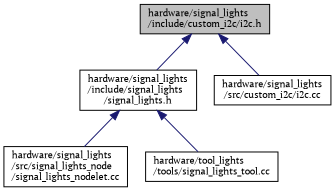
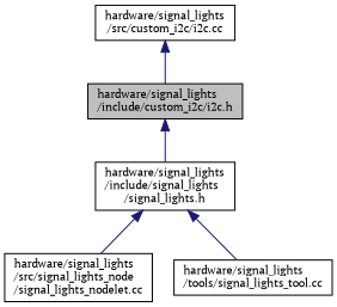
  digraph {
    fontname="PT Serif"
    node [color=black fillcolor=white fontname="PT Serif" fontsize=10 shape=record style=filled]
    edge [color=midnightblue dir=back fontname="PT Serif" fontsize=10 labelfontname=Helvetica labelfontsize=10 style=solid]
    n1 [fillcolor=grey75 fontcolor=black height=0.2 label="hardware/signal_lights\l/include/custom_i2c/i2c.h" width=0.4]
    n2 [height=0.2 label="hardware/signal_lights\l/include/signal_lights\l/signal_lights.h" width=0.4]
    n3 [height=0.2 label="hardware/signal_lights\l/src/custom_i2c/i2c.cc" width=0.4]
    n4 [height=0.2 label="hardware/signal_lights\l/src/signal_lights_node\l/signal_lights_nodelet.cc" width=0.4]
-   n5 [height=0.2 label="hardware/tool_lights\l/tools/signal_lights_tool.cc" width=0.4]
+   n5 [height=0.2 label="hardware/signal_lights\l/tools/signal_lights_tool.cc" width=0.4]
    n1 -> n2
-   n1 -> n3
+   n3 -> n1
    n2 -> n4
    n2 -> n5
  }
